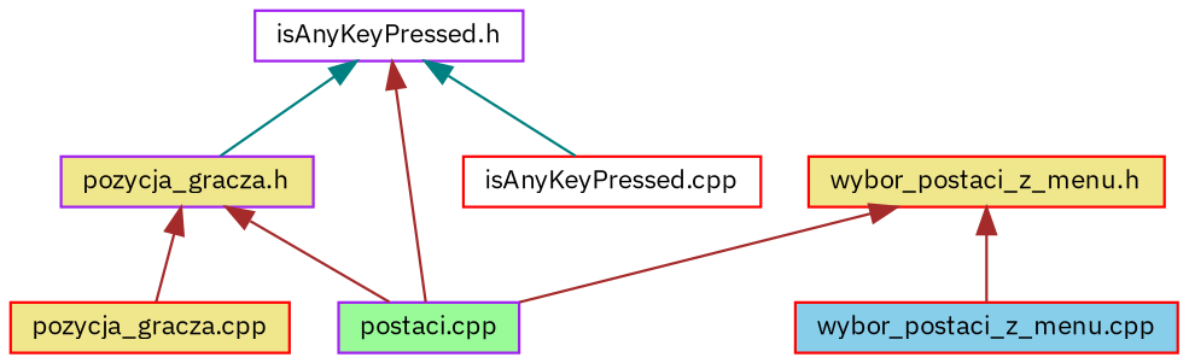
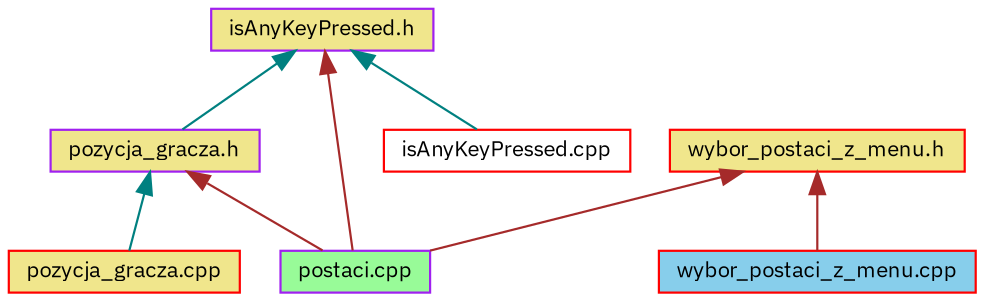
  digraph {
    fontname="IBM Plex Sans"
    node [color=red fillcolor=khaki fontname="IBM Plex Sans" fontsize=10 shape=box style=filled]
    edge [color=brown dir=back fontname="IBM Plex Sans" fontsize=10 labelfontname=Helvetica labelfontsize=10 style=solid]
-   n1 [color=purple fillcolor=white fontcolor=black height=0.2 label="isAnyKeyPressed.h" width=0.4]
+   n1 [color=purple fontcolor=black height=0.2 label="isAnyKeyPressed.h" width=0.4]
    n2 [fillcolor=white height=0.2 label="isAnyKeyPressed.cpp" width=0.4]
    n3 [color=purple fillcolor=palegreen height=0.2 label="postaci.cpp" width=0.4]
    n4 [color=purple height=0.2 label="pozycja_gracza.h" width=0.4]
    n5 [height=0.2 label="pozycja_gracza.cpp" width=0.4]
    n6 [height=0.2 label="wybor_postaci_z_menu.h" width=0.4]
    n7 [fillcolor=skyblue height=0.2 label="wybor_postaci_z_menu.cpp" width=0.4]
    n1 -> n2 [color=teal]
    n1 -> n3
    n1 -> n4 [color=teal]
    n4 -> n3
-   n4 -> n5
+   n4 -> n5 [color=teal]
    n6 -> n3
    n6 -> n7
  }
